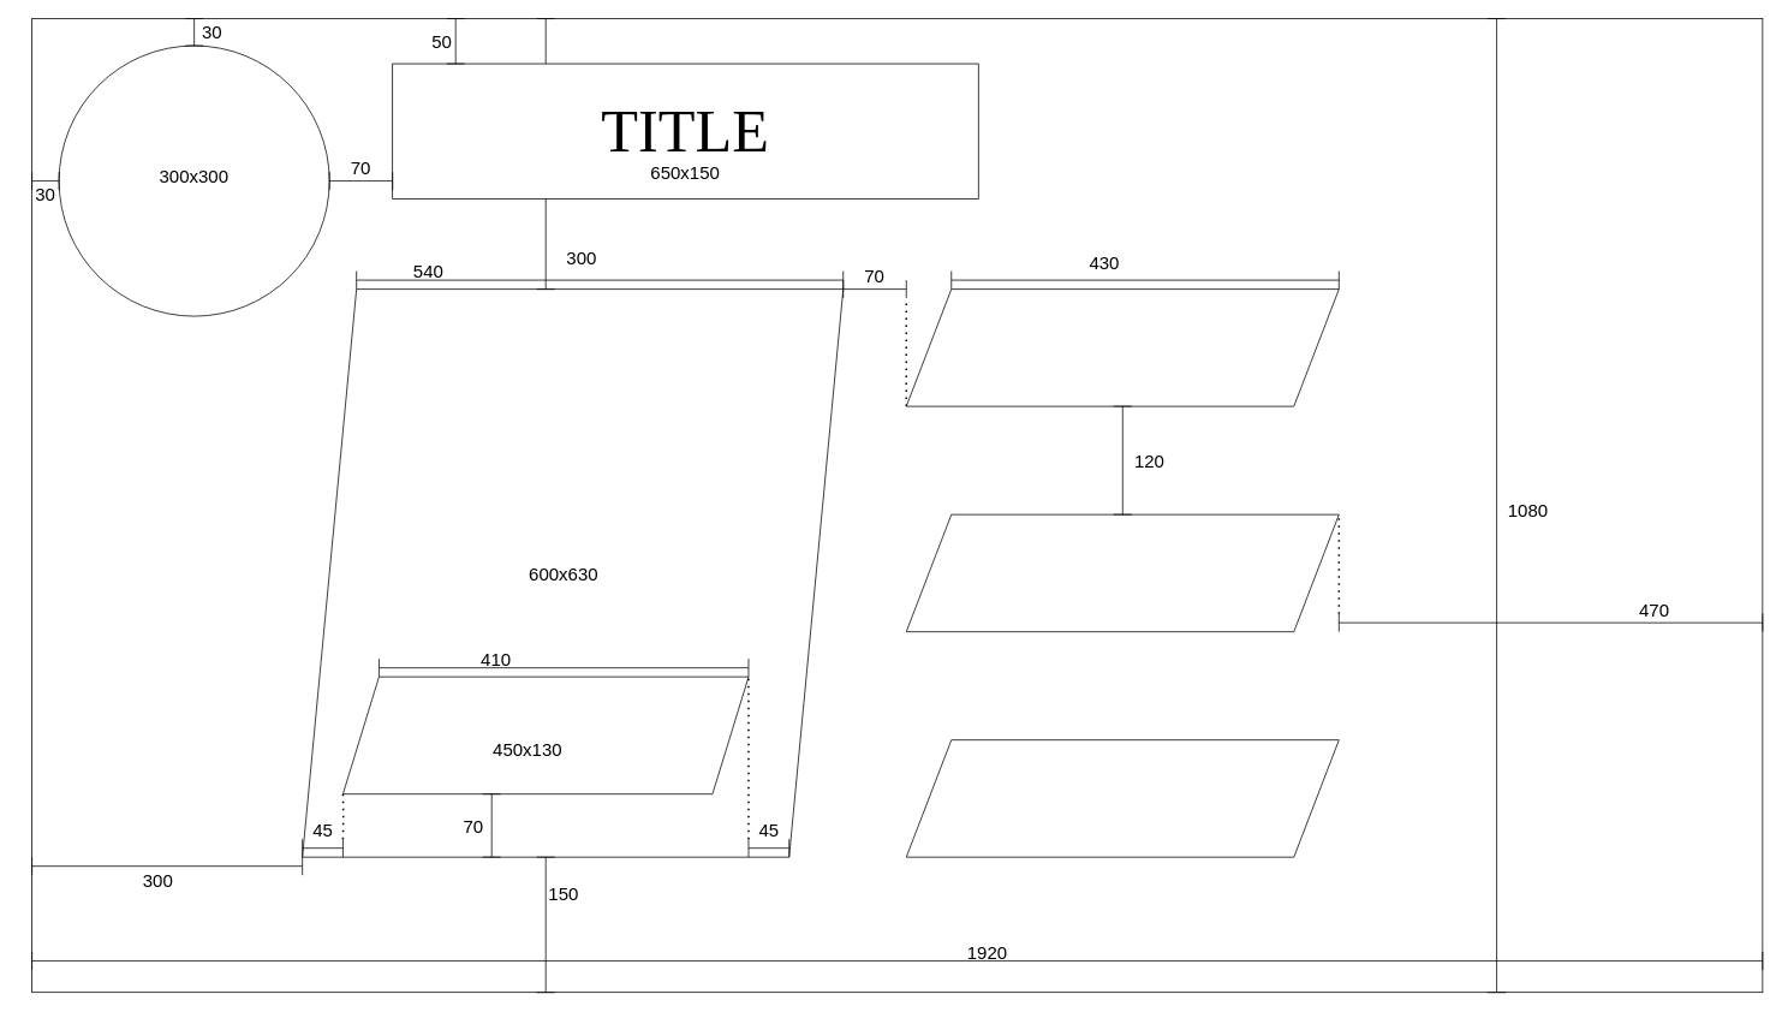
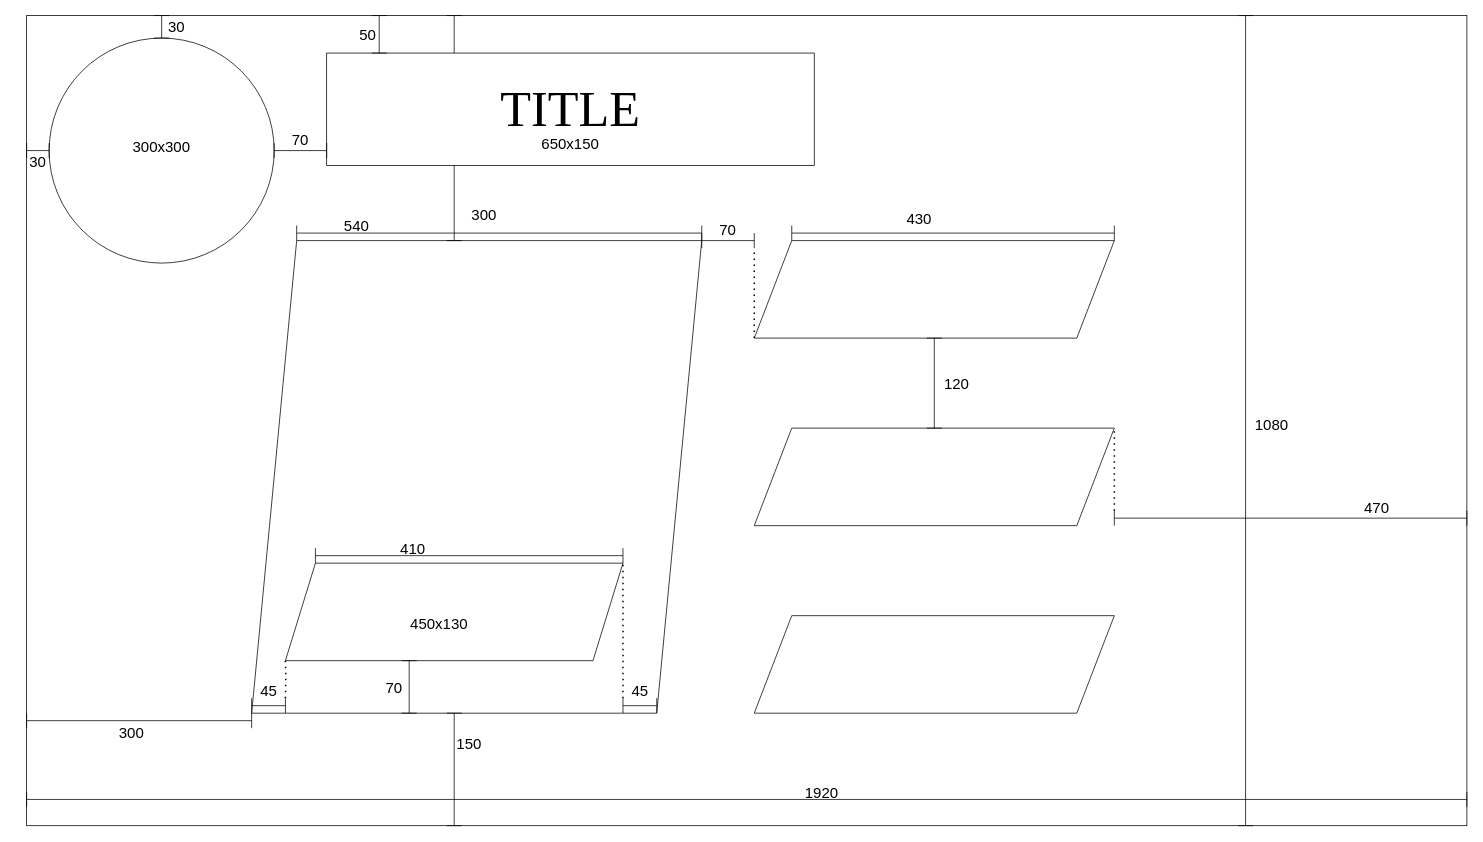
  <mxCell id="0" />
  <mxCell id="1" parent="0" />
  <mxCell id="2" value="" style="rounded=0;whiteSpace=wrap;html=1;" parent="1" vertex="1"><mxGeometry width="1920" height="1080" as="geometry" x="35" y="20" /></mxCell>
  <mxCell id="3" value="" style="shape=parallelogram;perimeter=parallelogramPerimeter;whiteSpace=wrap;html=1;fixedSize=1;size=60;" parent="1" vertex="1"><mxGeometry x="335" y="320" width="600" height="630" as="geometry" /></mxCell>
  <mxCell id="4" value="&lt;font style=&quot;font-size: 20px&quot;&gt;300&lt;/font&gt;" style="text;html=1;strokeColor=none;fillColor=none;align=center;verticalAlign=middle;whiteSpace=wrap;rounded=0;" parent="1" vertex="1"><mxGeometry x="615" y="270" width="60" height="30" as="geometry" /></mxCell>
  <mxCell id="5" value="" style="shape=crossbar;whiteSpace=wrap;html=1;rounded=1;fontSize=20;" parent="1" vertex="1"><mxGeometry y="950" width="300" height="20" as="geometry" x="35" /></mxCell>
  <mxCell id="6" value="300" style="text;html=1;strokeColor=none;fillColor=none;align=center;verticalAlign=middle;whiteSpace=wrap;rounded=0;fontSize=20;" parent="1" vertex="1"><mxGeometry x="145" y="960" width="60" height="30" as="geometry" /></mxCell>
  <mxCell id="7" value="" style="shape=crossbar;whiteSpace=wrap;html=1;rounded=1;direction=south;fontSize=20;" parent="1" vertex="1"><mxGeometry x="595" y="950" width="20" height="150" as="geometry" /></mxCell>
  <mxCell id="8" value="150" style="text;html=1;strokeColor=none;fillColor=none;align=center;verticalAlign=middle;whiteSpace=wrap;rounded=0;fontSize=20;" parent="1" vertex="1"><mxGeometry x="595" y="975" width="60" height="30" as="geometry" /></mxCell>
  <mxCell id="9" value="" style="ellipse;whiteSpace=wrap;html=1;aspect=fixed;fontSize=20;" parent="1" vertex="1"><mxGeometry x="65" y="50" width="300" height="300" as="geometry" /></mxCell>
  <mxCell id="10" value="" style="shape=crossbar;whiteSpace=wrap;html=1;rounded=1;direction=south;fontSize=20;" parent="1" vertex="1"><mxGeometry x="205" width="20" height="30" as="geometry" y="20" /></mxCell>
  <mxCell id="11" value="" style="shape=crossbar;whiteSpace=wrap;html=1;rounded=1;fontSize=20;" parent="1" vertex="1"><mxGeometry y="190" width="30" height="20" as="geometry" x="35" /></mxCell>
  <mxCell id="12" value="30" style="text;html=1;strokeColor=none;fillColor=none;align=center;verticalAlign=middle;whiteSpace=wrap;rounded=0;fontSize=20;" parent="1" vertex="1"><mxGeometry x="205" width="60" height="30" as="geometry" y="20" /></mxCell>
  <mxCell id="13" value="30" style="text;html=1;strokeColor=none;fillColor=none;align=center;verticalAlign=middle;whiteSpace=wrap;rounded=0;fontSize=20;" parent="1" vertex="1"><mxGeometry x="20" y="200" width="60" height="30" as="geometry" /></mxCell>
  <mxCell id="14" value="300x300" style="text;html=1;strokeColor=none;fillColor=none;align=center;verticalAlign=middle;whiteSpace=wrap;rounded=0;fontSize=20;" parent="1" vertex="1"><mxGeometry x="185" y="180" width="60" height="30" as="geometry" /></mxCell>
- <mxCell id="15" value="600x630" style="text;html=1;strokeColor=none;fillColor=none;align=center;verticalAlign=middle;whiteSpace=wrap;rounded=0;fontSize=20;" parent="1" vertex="1"><mxGeometry x="595" y="620" width="60" height="30" as="geometry" /></mxCell>
  <mxCell id="16" value="" style="shape=parallelogram;perimeter=parallelogramPerimeter;whiteSpace=wrap;html=1;fixedSize=1;fontSize=20;size=50;" parent="1" vertex="1"><mxGeometry x="1005" y="320" width="480" height="130" as="geometry" /></mxCell>
  <mxCell id="17" value="" style="shape=parallelogram;perimeter=parallelogramPerimeter;whiteSpace=wrap;html=1;fixedSize=1;fontSize=20;size=50;" parent="1" vertex="1"><mxGeometry x="1005" y="570" width="480" height="130" as="geometry" /></mxCell>
  <mxCell id="18" value="" style="shape=parallelogram;perimeter=parallelogramPerimeter;whiteSpace=wrap;html=1;fixedSize=1;fontSize=20;size=50;" parent="1" vertex="1"><mxGeometry x="1005" y="820" width="480" height="130" as="geometry" /></mxCell>
  <mxCell id="19" value="" style="shape=crossbar;whiteSpace=wrap;html=1;rounded=1;direction=south;fontSize=20;" parent="1" vertex="1"><mxGeometry x="1235" y="450" width="20" height="120" as="geometry" /></mxCell>
  <mxCell id="20" value="120" style="text;html=1;strokeColor=none;fillColor=none;align=center;verticalAlign=middle;whiteSpace=wrap;rounded=0;fontSize=20;" parent="1" vertex="1"><mxGeometry x="1245" y="495" width="60" height="30" as="geometry" /></mxCell>
  <mxCell id="21" value="" style="shape=crossbar;whiteSpace=wrap;html=1;rounded=1;fontSize=20;" parent="1" vertex="1"><mxGeometry x="935" y="310" width="70" height="20" as="geometry" /></mxCell>
  <mxCell id="22" value="70" style="text;html=1;strokeColor=none;fillColor=none;align=center;verticalAlign=middle;whiteSpace=wrap;rounded=0;fontSize=20;" parent="1" vertex="1"><mxGeometry x="940" y="290" width="60" height="30" as="geometry" /></mxCell>
  <mxCell id="23" value="" style="shape=parallelogram;perimeter=parallelogramPerimeter;whiteSpace=wrap;html=1;fixedSize=1;fontSize=20;size=40;" parent="1" vertex="1"><mxGeometry x="380" y="750" width="450" height="130" as="geometry" /></mxCell>
  <mxCell id="24" value="" style="shape=crossbar;whiteSpace=wrap;html=1;rounded=1;direction=south;fontSize=20;" parent="1" vertex="1"><mxGeometry x="535" y="880" width="20" height="70" as="geometry" /></mxCell>
  <mxCell id="25" value="70" style="text;html=1;strokeColor=none;fillColor=none;align=center;verticalAlign=middle;whiteSpace=wrap;rounded=0;fontSize=20;" parent="1" vertex="1"><mxGeometry x="495" y="900" width="60" height="30" as="geometry" /></mxCell>
  <mxCell id="26" value="" style="shape=crossbar;whiteSpace=wrap;html=1;rounded=1;direction=south;fontSize=20;" parent="1" vertex="1"><mxGeometry x="595" width="20" height="300" as="geometry" y="20" /></mxCell>
  <mxCell id="27" value="" style="shape=crossbar;whiteSpace=wrap;html=1;rounded=1;fontSize=20;" parent="1" vertex="1"><mxGeometry x="830" y="930" width="45" height="20" as="geometry" /></mxCell>
  <mxCell id="28" value="45" style="text;html=1;strokeColor=none;fillColor=none;align=center;verticalAlign=middle;whiteSpace=wrap;rounded=0;fontSize=20;" parent="1" vertex="1"><mxGeometry x="822.5" y="905" width="60" height="30" as="geometry" /></mxCell>
  <mxCell id="29" value="" style="shape=crossbar;whiteSpace=wrap;html=1;rounded=1;fontSize=20;" parent="1" vertex="1"><mxGeometry x="335" y="930" width="45" height="20" as="geometry" /></mxCell>
  <mxCell id="30" value="" style="endArrow=none;dashed=1;html=1;dashPattern=1 3;strokeWidth=2;rounded=0;fontSize=20;edgeStyle=orthogonalEdgeStyle;entryX=0;entryY=1;entryDx=0;entryDy=0;" parent="1" target="23" edge="1"><mxGeometry width="50" height="50" relative="1" as="geometry"><mxPoint x="380" y="930" as="sourcePoint" /><mxPoint x="385" y="880" as="targetPoint" /></mxGeometry></mxCell>
  <mxCell id="31" value="45" style="text;html=1;strokeColor=none;fillColor=none;align=center;verticalAlign=middle;whiteSpace=wrap;rounded=0;fontSize=20;" parent="1" vertex="1"><mxGeometry x="327.5" y="905" width="60" height="30" as="geometry" /></mxCell>
  <mxCell id="32" value="" style="endArrow=none;dashed=1;html=1;dashPattern=1 3;strokeWidth=2;rounded=0;fontSize=20;edgeStyle=orthogonalEdgeStyle;" parent="1" edge="1"><mxGeometry width="50" height="50" relative="1" as="geometry"><mxPoint x="830" y="930" as="sourcePoint" /><mxPoint x="830" y="750" as="targetPoint" /></mxGeometry></mxCell>
  <mxCell id="33" value="" style="endArrow=none;dashed=1;html=1;dashPattern=1 3;strokeWidth=2;rounded=0;fontSize=20;edgeStyle=orthogonalEdgeStyle;" parent="1" edge="1"><mxGeometry width="50" height="50" relative="1" as="geometry"><mxPoint x="1005" y="450" as="sourcePoint" /><mxPoint x="1005" y="330" as="targetPoint" /></mxGeometry></mxCell>
  <mxCell id="34" value="" style="shape=crossbar;whiteSpace=wrap;html=1;rounded=1;direction=south;fontSize=20;" parent="1" vertex="1"><mxGeometry x="1650" width="20" height="1080" as="geometry" y="20" /></mxCell>
  <mxCell id="35" value="" style="shape=crossbar;whiteSpace=wrap;html=1;rounded=1;fontSize=20;" parent="1" vertex="1"><mxGeometry x="395" y="300" width="540" height="20" as="geometry" /></mxCell>
  <mxCell id="36" value="540" style="text;html=1;strokeColor=none;fillColor=none;align=center;verticalAlign=middle;whiteSpace=wrap;rounded=0;fontSize=20;" parent="1" vertex="1"><mxGeometry x="445" y="285" width="60" height="30" as="geometry" /></mxCell>
  <mxCell id="37" value="1080" style="text;html=1;strokeColor=none;fillColor=none;align=center;verticalAlign=middle;whiteSpace=wrap;rounded=0;fontSize=20;" parent="1" vertex="1"><mxGeometry x="1665" y="550" width="60" height="30" as="geometry" /></mxCell>
  <mxCell id="38" value="" style="shape=crossbar;whiteSpace=wrap;html=1;rounded=1;fontSize=20;" parent="1" vertex="1"><mxGeometry x="1055" y="300" width="430" height="20" as="geometry" /></mxCell>
  <mxCell id="39" value="430" style="text;html=1;strokeColor=none;fillColor=none;align=center;verticalAlign=middle;whiteSpace=wrap;rounded=0;fontSize=20;" parent="1" vertex="1"><mxGeometry x="1195" y="275" width="60" height="30" as="geometry" /></mxCell>
  <mxCell id="40" value="" style="shape=crossbar;whiteSpace=wrap;html=1;rounded=1;fontSize=20;" parent="1" vertex="1"><mxGeometry x="420" y="730" width="410" height="20" as="geometry" /></mxCell>
  <mxCell id="41" value="410" style="text;html=1;strokeColor=none;fillColor=none;align=center;verticalAlign=middle;whiteSpace=wrap;rounded=0;fontSize=20;" parent="1" vertex="1"><mxGeometry x="520" y="715" width="60" height="30" as="geometry" /></mxCell>
  <mxCell id="42" value="450x130" style="text;html=1;strokeColor=none;fillColor=none;align=center;verticalAlign=middle;whiteSpace=wrap;rounded=0;fontSize=20;" parent="1" vertex="1"><mxGeometry x="555" y="815" width="60" height="30" as="geometry" /></mxCell>
  <mxCell id="43" value="TITLE" style="rounded=0;whiteSpace=wrap;html=1;fontFamily=Lucida Console;fontSize=67;" parent="1" vertex="1"><mxGeometry x="435" y="70" width="650" height="150" as="geometry" /></mxCell>
  <mxCell id="44" value="" style="shape=crossbar;whiteSpace=wrap;html=1;rounded=1;fontSize=20;" parent="1" vertex="1"><mxGeometry y="1055" width="1920" height="20" as="geometry" x="35" /></mxCell>
  <mxCell id="45" value="1920" style="text;html=1;strokeColor=none;fillColor=none;align=center;verticalAlign=middle;whiteSpace=wrap;rounded=0;fontSize=20;" parent="1" vertex="1"><mxGeometry x="1065" y="1040" width="60" height="30" as="geometry" /></mxCell>
  <mxCell id="46" value="650x150" style="text;html=1;strokeColor=none;fillColor=none;align=center;verticalAlign=middle;whiteSpace=wrap;rounded=0;fontSize=20;" parent="1" vertex="1"><mxGeometry x="730" y="175" width="60" height="30" as="geometry" /></mxCell>
  <mxCell id="47" value="" style="shape=crossbar;whiteSpace=wrap;html=1;rounded=1;direction=south;fontSize=20;" parent="1" vertex="1"><mxGeometry x="495" width="20" height="50" as="geometry" y="20" /></mxCell>
  <mxCell id="48" value="50" style="text;html=1;strokeColor=none;fillColor=none;align=center;verticalAlign=middle;whiteSpace=wrap;rounded=0;fontSize=20;" parent="1" vertex="1"><mxGeometry x="460" y="30" width="60" height="30" as="geometry" /></mxCell>
  <mxCell id="49" value="" style="shape=crossbar;whiteSpace=wrap;html=1;rounded=1;fontSize=20;" parent="1" vertex="1"><mxGeometry x="365" y="190" width="70" height="20" as="geometry" /></mxCell>
  <mxCell id="50" value="70" style="text;html=1;strokeColor=none;fillColor=none;align=center;verticalAlign=middle;whiteSpace=wrap;rounded=0;fontSize=20;" parent="1" vertex="1"><mxGeometry x="370" y="170" width="60" height="30" as="geometry" /></mxCell>
  <mxCell id="51" value="" style="shape=crossbar;whiteSpace=wrap;html=1;rounded=1;fontSize=20;" parent="1" vertex="1"><mxGeometry x="1485" y="680" width="470" height="20" as="geometry" /></mxCell>
  <mxCell id="52" value="" style="endArrow=none;dashed=1;html=1;dashPattern=1 3;strokeWidth=2;rounded=0;fontFamily=Lucida Console;fontSize=67;edgeStyle=orthogonalEdgeStyle;" parent="1" edge="1"><mxGeometry width="50" height="50" relative="1" as="geometry"><mxPoint x="1485" y="680" as="sourcePoint" /><mxPoint x="1485" y="570" as="targetPoint" /><Array as="points"><mxPoint x="1485" y="620" /><mxPoint x="1485" y="620" /></Array></mxGeometry></mxCell>
  <mxCell id="53" value="470" style="text;html=1;strokeColor=none;fillColor=none;align=center;verticalAlign=middle;whiteSpace=wrap;rounded=0;fontSize=20;" parent="1" vertex="1"><mxGeometry x="1805" y="660" width="60" height="30" as="geometry" /></mxCell>
